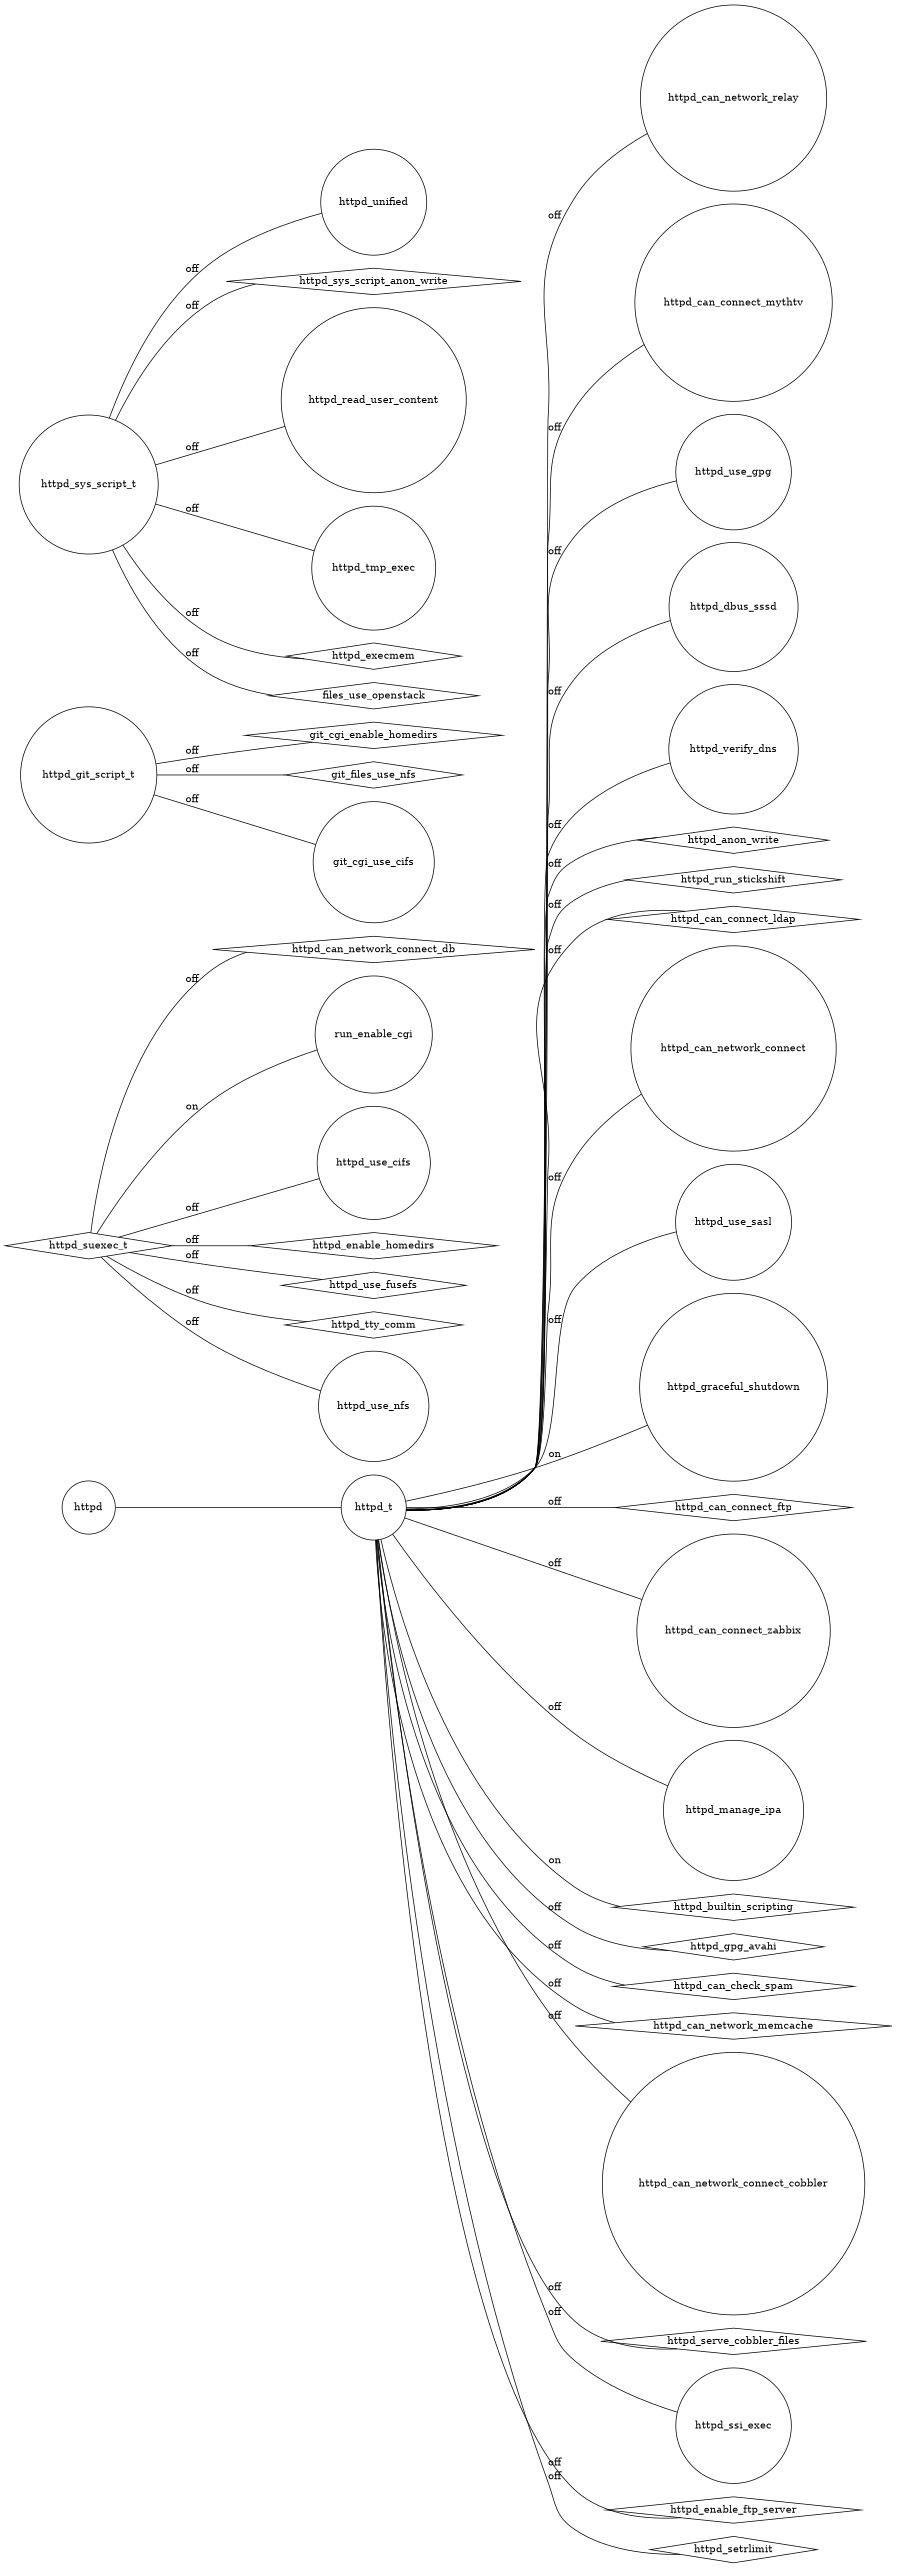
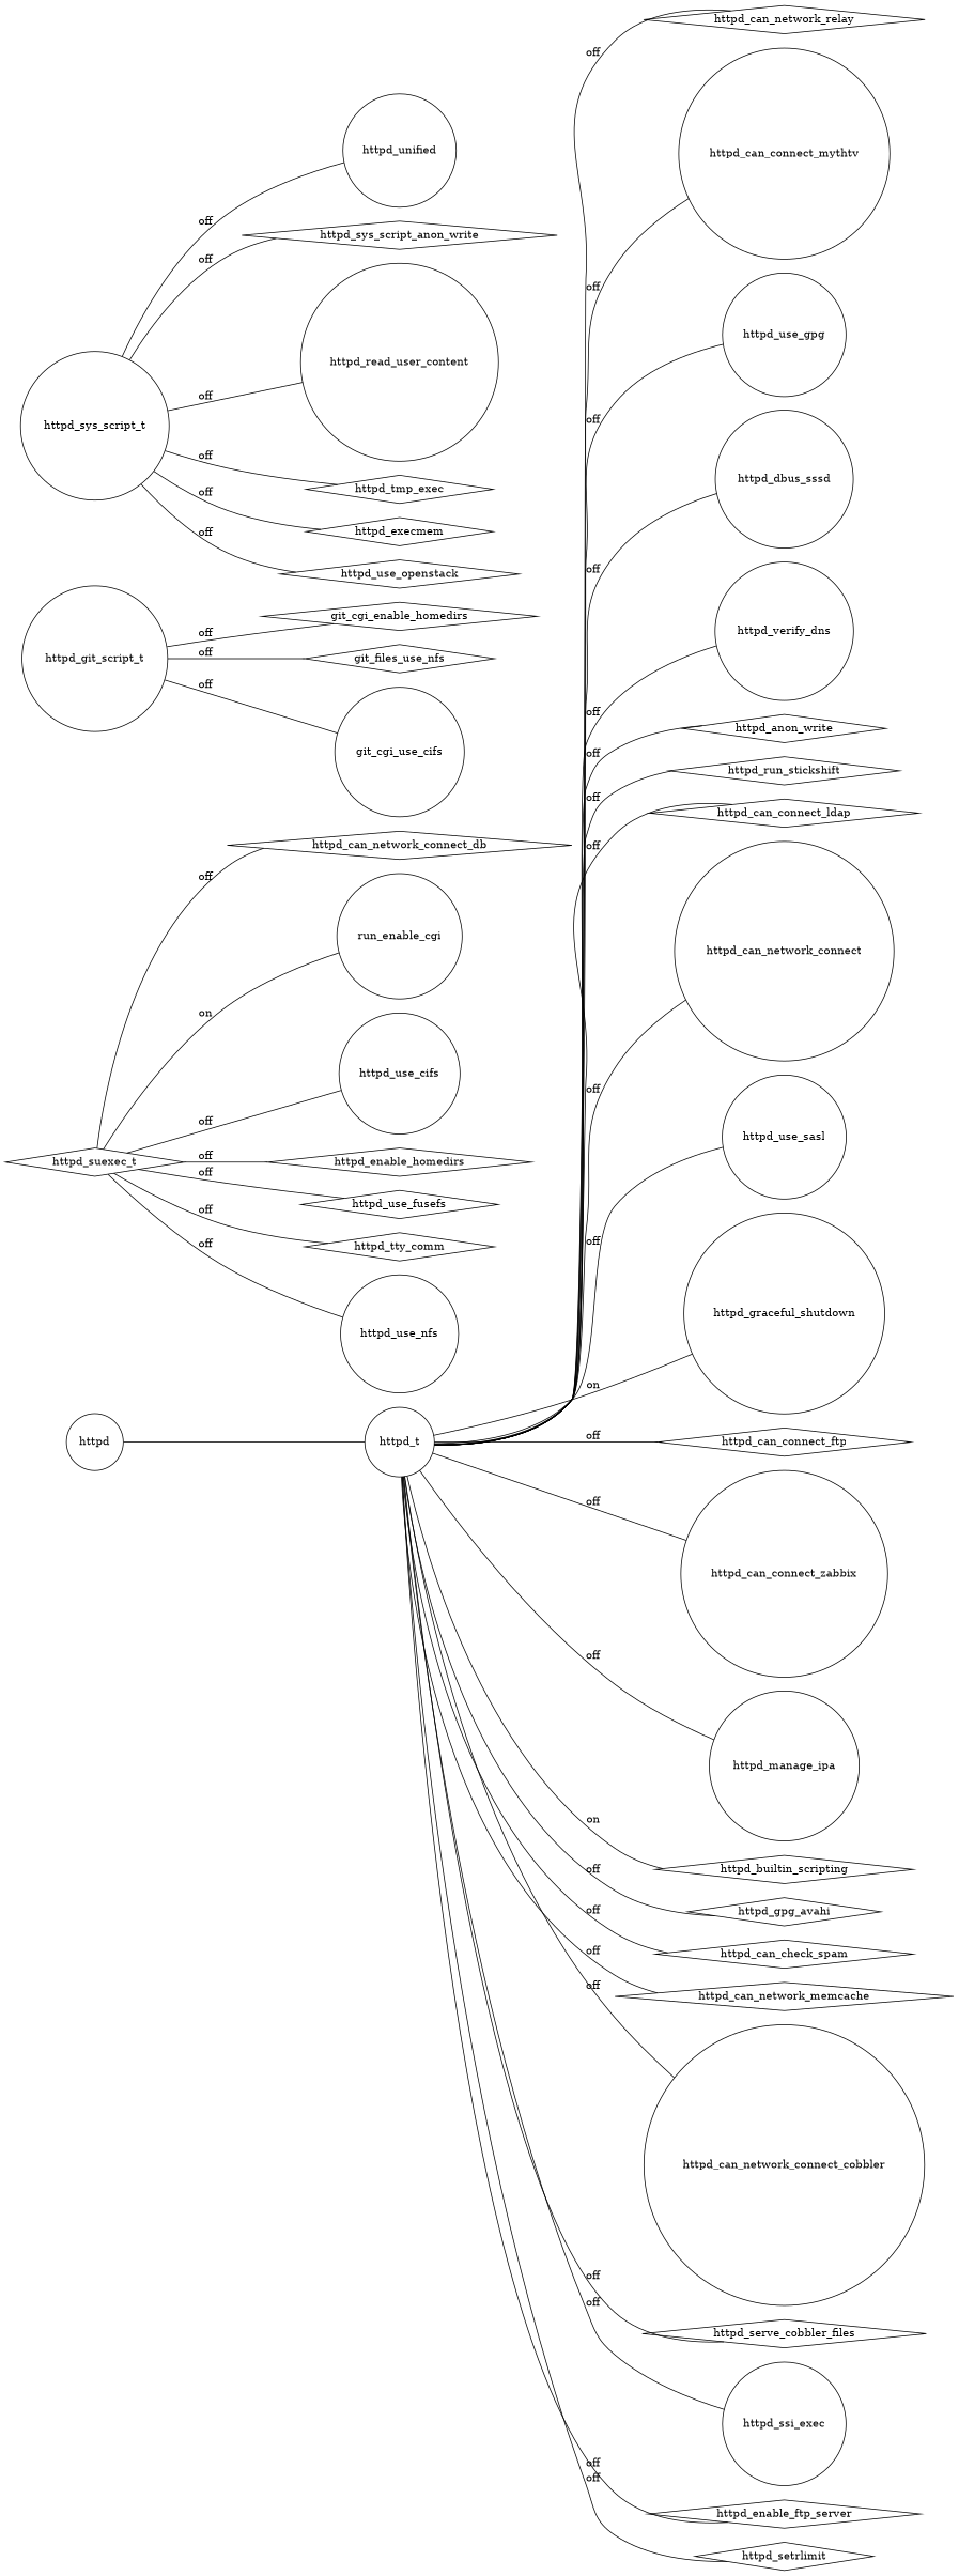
  graph {
    rankdir=LR
    node [shape=circle]
    httpd
    httpd_t
-   httpd_can_network_relay
+   httpd_can_network_relay [shape=diamond]
    httpd_can_connect_mythtv
    httpd_use_gpg
    httpd_dbus_sssd
    httpd_verify_dns
    httpd_anon_write [shape=diamond]
    httpd_run_stickshift [shape=diamond]
    httpd_can_connect_ldap [shape=diamond]
    httpd_can_network_connect
    httpd_use_sasl
    httpd_graceful_shutdown
    httpd_can_connect_ftp [shape=diamond]
    httpd_can_connect_zabbix
    httpd_manage_ipa
    httpd_builtin_scripting [shape=diamond]
    n18 [label=httpd_gpg_avahi shape=diamond]
    httpd_can_check_spam [shape=diamond]
    httpd_can_network_memcache [shape=diamond]
    httpd_can_network_connect_cobbler
    httpd_serve_cobbler_files [shape=diamond]
    httpd_ssi_exec
    httpd_enable_ftp_server [shape=diamond]
    httpd_setrlimit [shape=diamond]
    httpd_suexec_t [shape=diamond]
    httpd_can_network_connect_db [shape=diamond]
    n28 [label=run_enable_cgi]
    httpd_use_cifs
    httpd_enable_homedirs [shape=diamond]
    httpd_use_fusefs [shape=diamond]
    httpd_tty_comm [shape=diamond]
    httpd_use_nfs
    git_cgi_enable_homedirs [shape=diamond]
    httpd_git_script_t
    n36 [label=git_files_use_nfs shape=diamond]
    git_cgi_use_cifs
    httpd_sys_script_t
    httpd_unified
    httpd_sys_script_anon_write [shape=diamond]
    httpd_read_user_content
-   httpd_tmp_exec
+   httpd_tmp_exec [shape=diamond]
    httpd_execmem [shape=diamond]
-   httpd_use_openstack [shape=diamond label=files_use_openstack]
+   httpd_use_openstack [shape=diamond]
    httpd -- httpd_t
    httpd_t -- httpd_can_network_relay [label=off]
    httpd_t -- httpd_can_connect_mythtv [label=off]
    httpd_t -- httpd_use_gpg [label=off]
    httpd_t -- httpd_dbus_sssd [label=off]
    httpd_t -- httpd_verify_dns [label=off]
    httpd_t -- httpd_anon_write [label=off]
    httpd_t -- httpd_run_stickshift [label=off]
    httpd_t -- httpd_can_connect_ldap [label=off]
    httpd_t -- httpd_can_network_connect [label=off]
    httpd_t -- httpd_use_sasl [label=off]
    httpd_t -- httpd_graceful_shutdown [label=on]
    httpd_t -- httpd_can_connect_ftp [label=off]
    httpd_t -- httpd_can_connect_zabbix [label=off]
    httpd_t -- httpd_manage_ipa [label=off]
    httpd_t -- httpd_builtin_scripting [label=on]
    httpd_t -- n18 [label=off]
    httpd_t -- httpd_can_check_spam [label=off]
    httpd_t -- httpd_can_network_memcache [label=off]
    httpd_t -- httpd_can_network_connect_cobbler [label=off]
    httpd_t -- httpd_serve_cobbler_files [label=off]
    httpd_t -- httpd_ssi_exec [label=off]
    httpd_t -- httpd_enable_ftp_server [label=off]
    httpd_t -- httpd_setrlimit [label=off]
    httpd_suexec_t -- httpd_can_network_connect_db [label=off]
    httpd_suexec_t -- n28 [label=on]
    httpd_suexec_t -- httpd_use_cifs [label=off]
    httpd_suexec_t -- httpd_enable_homedirs [label=off]
    httpd_suexec_t -- httpd_use_fusefs [label=off]
    httpd_suexec_t -- httpd_tty_comm [label=off]
    httpd_suexec_t -- httpd_use_nfs [label=off]
    httpd_git_script_t -- git_cgi_enable_homedirs [label=off]
    httpd_git_script_t -- n36 [label=off]
    httpd_git_script_t -- git_cgi_use_cifs [label=off]
    httpd_sys_script_t -- httpd_unified [label=off]
    httpd_sys_script_t -- httpd_sys_script_anon_write [label=off]
    httpd_sys_script_t -- httpd_read_user_content [label=off]
    httpd_sys_script_t -- httpd_tmp_exec [label=off]
    httpd_sys_script_t -- httpd_execmem [label=off]
    httpd_sys_script_t -- httpd_use_openstack [label=off]
  }
